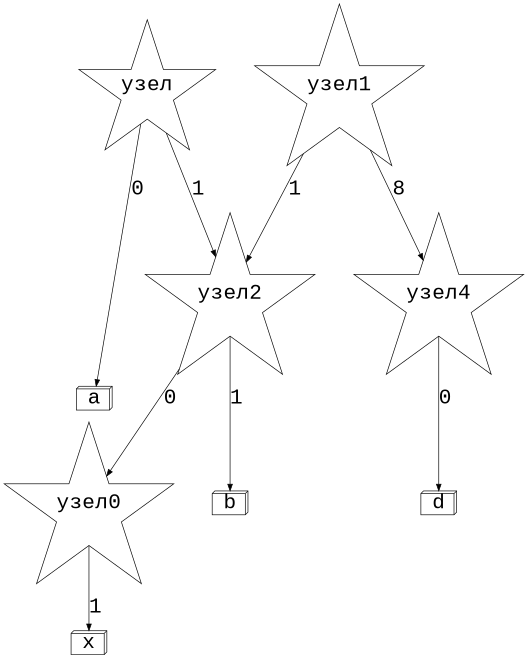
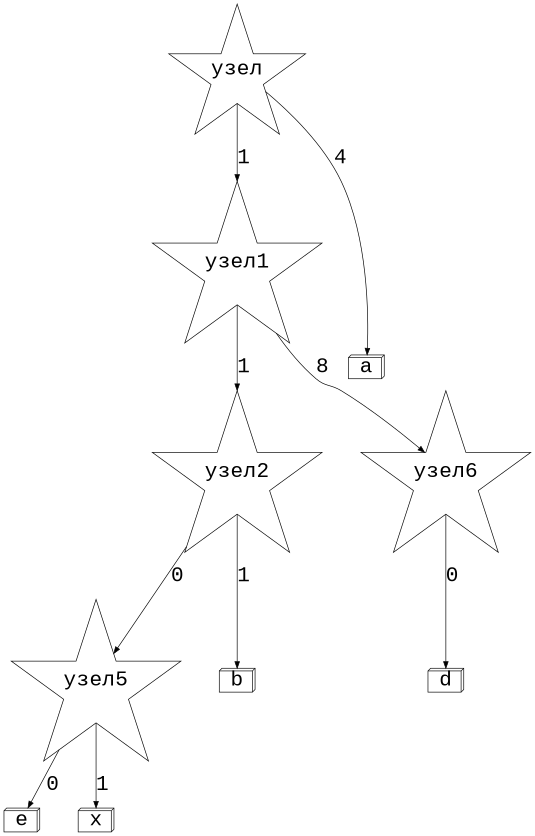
  digraph {
    fontname="Liberation Mono"
    nodesep=0.8
    ranksep=0.5
    node [fontcolor=black fontname="Liberation Mono" fontsize=32 margin=0 shape=star]
    edge [fontname="Liberation Mono" fontsize=32 weight=1]
    "узел"
    "узел1"
    a [shape=box3d]
    "узел2"
-   "узел4"
-   "узел5" [label="узел0"]
+   "узел4" [label="узел6"]
+   "узел5"
    b [shape=box3d]
    d [shape=box3d]
+   e [shape=box3d]
    x [shape=box3d]
-   "узел" -> "узел2" [label=1]
-   "узел" -> a [label=0 weight=0]
+   "узел" -> "узел1" [label=1]
+   "узел" -> a [label=4 weight=0]
    "узел1" -> "узел2" [label=1]
    "узел1" -> "узел4" [label=8 weight=0]
    "узел2" -> "узел5" [label=0 weight=0]
    "узел2" -> b [label=1]
    "узел4" -> d [label=0]
+   "узел5" -> e [label=0 weight=0]
    "узел5" -> x [label=1]
  }
